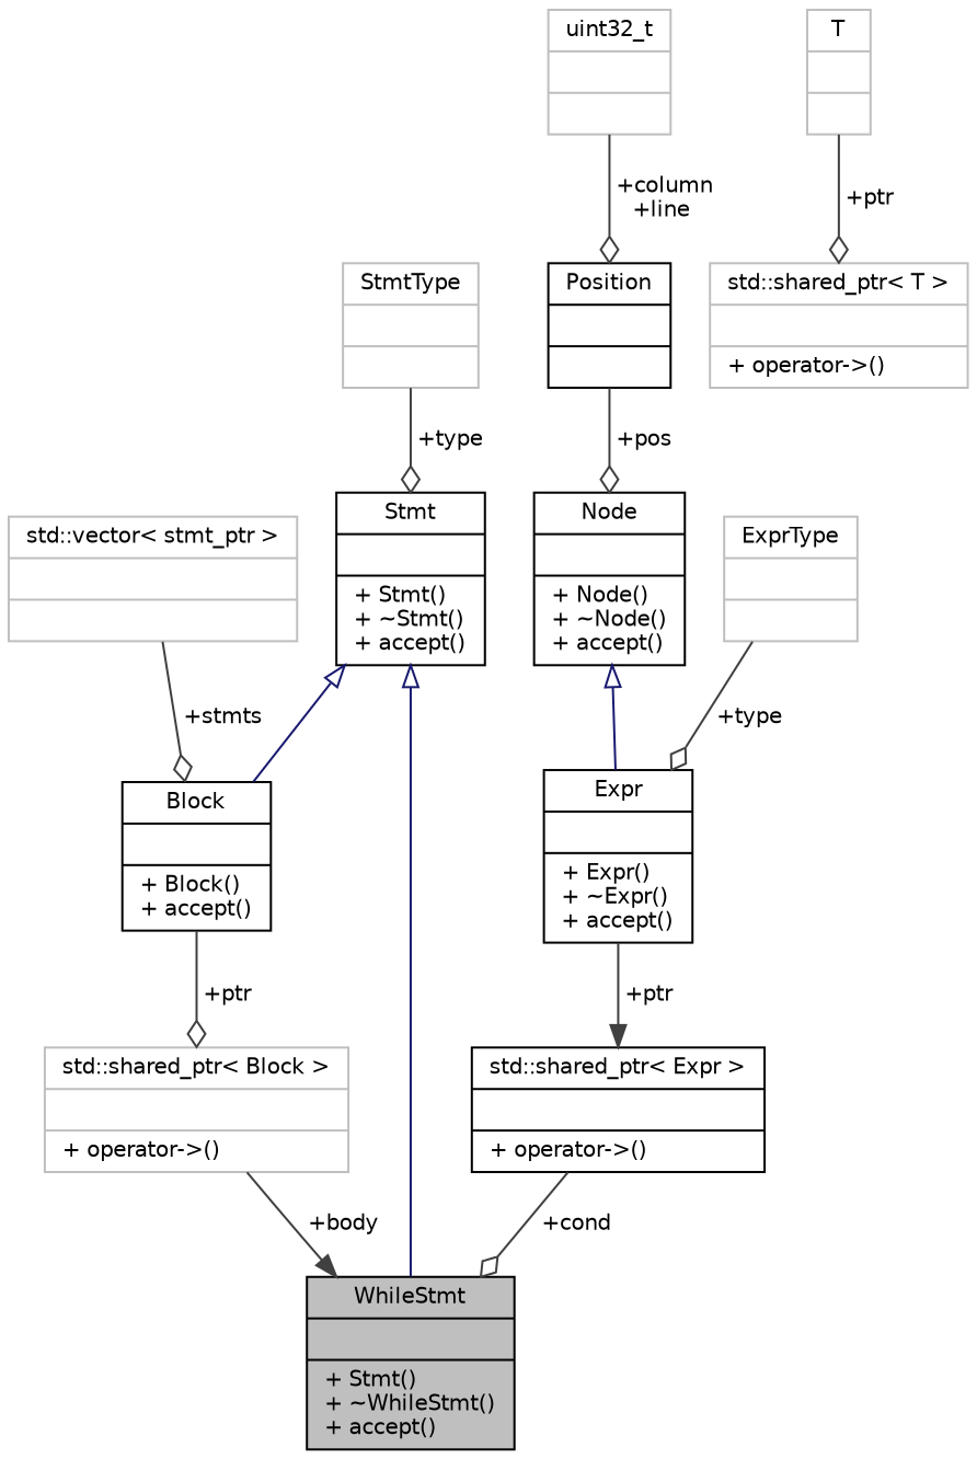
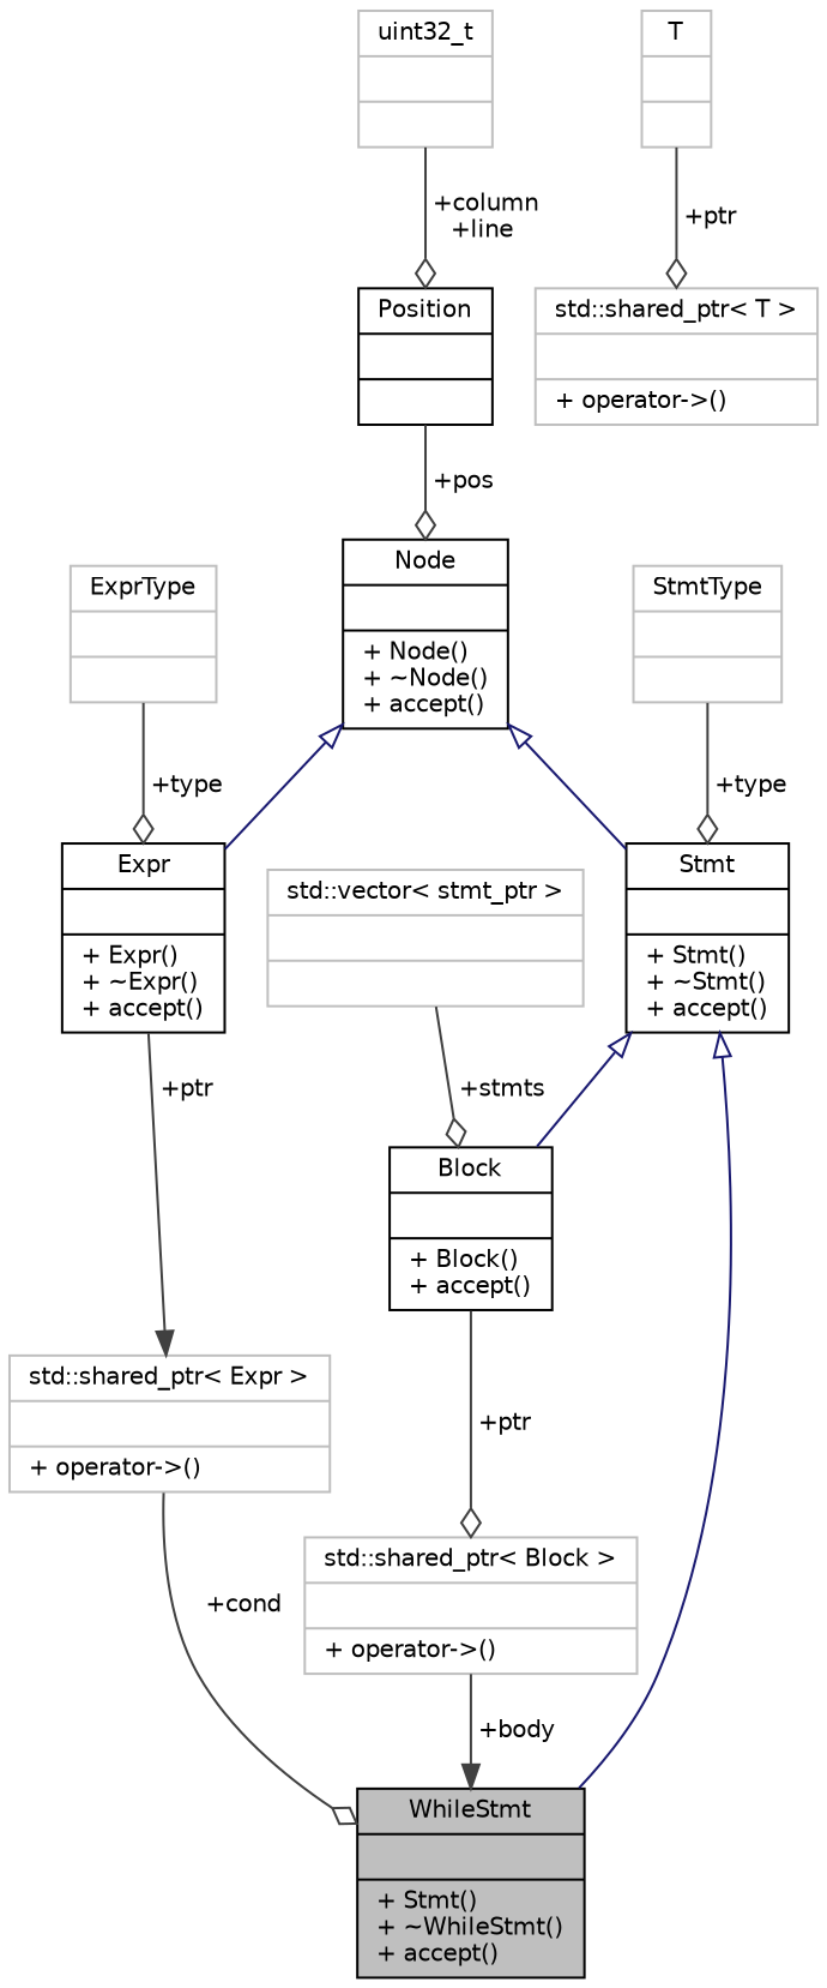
  digraph {
    node [color=grey75 fillcolor=white fontname=Helvetica fontsize=10 shape=record style=filled]
    edge [color=grey25 fontname=Helvetica fontsize=10 labelfontname=Helvetica labelfontsize=10 style=solid arrowhead=odiamond]
    n1 [color=black fillcolor=grey75 fontcolor=black height=0.2 label="{WhileStmt\n||+ Stmt()\l+ ~WhileStmt()\l+ accept()\l}" width=0.4]
    n2 [color=black height=0.2 label="{Stmt\n||+ Stmt()\l+ ~Stmt()\l+ accept()\l}" width=0.4]
    n3 [color=black height=0.2 label="{Block\n||+ Block()\l+ accept()\l}" width=0.4]
    n4 [height=0.2 label="{std::shared_ptr\< Block \>\n||+ operator-\>()\l}" width=0.4]
    n5 [color=black height=0.2 label="{Node\n||+ Node()\l+ ~Node()\l+ accept()\l}" width=0.4]
    n6 [color=black height=0.2 label="{Expr\n||+ Expr()\l+ ~Expr()\l+ accept()\l}" width=0.4]
-   n7 [color=black height=0.2 label="{std::shared_ptr\< Expr \>\n||+ operator-\>()\l}" width=0.4]
+   n7 [height=0.2 label="{std::shared_ptr\< Expr \>\n||+ operator-\>()\l}" width=0.4]
    n8 [color=black height=0.2 label="{Position\n||}" width=0.4]
    n9 [height=0.2 label="{uint32_t\n||}" width=0.4]
    n10 [height=0.2 label="{StmtType\n||}" width=0.4]
    n11 [height=0.2 label="{ExprType\n||}" width=0.4]
    n12 [height=0.2 label="{std::vector\< stmt_ptr \>\n||}" width=0.4]
    n13 [height=0.2 label="{std::shared_ptr\< T \>\n||+ operator-\>()\l}" width=0.4]
    n14 [height=0.2 label="{T\n||}" width=0.4]
    n2 -> n1 [arrowtail=onormal color=midnightblue dir=back arrowhead=""]
    n2 -> n3 [arrowtail=onormal color=midnightblue dir=back arrowhead=""]
    n3 -> n4 [label=" +ptr"]
    n4 -> n1 [arrowhead=normal label=" +body"]
+   n5 -> n2 [arrowtail=onormal color=midnightblue dir=back arrowhead=""]
    n5 -> n6 [arrowtail=onormal color=midnightblue dir=back arrowhead=""]
    n6 -> n7 [arrowhead=normal label=" +ptr"]
    n7 -> n1 [label=" +cond"]
    n8 -> n5 [label=" +pos"]
    n9 -> n8 [label=" +column\n+line"]
    n10 -> n2 [label=" +type"]
    n11 -> n6 [label=" +type"]
    n12 -> n3 [label=" +stmts"]
    n14 -> n13 [label=" +ptr"]
  }
